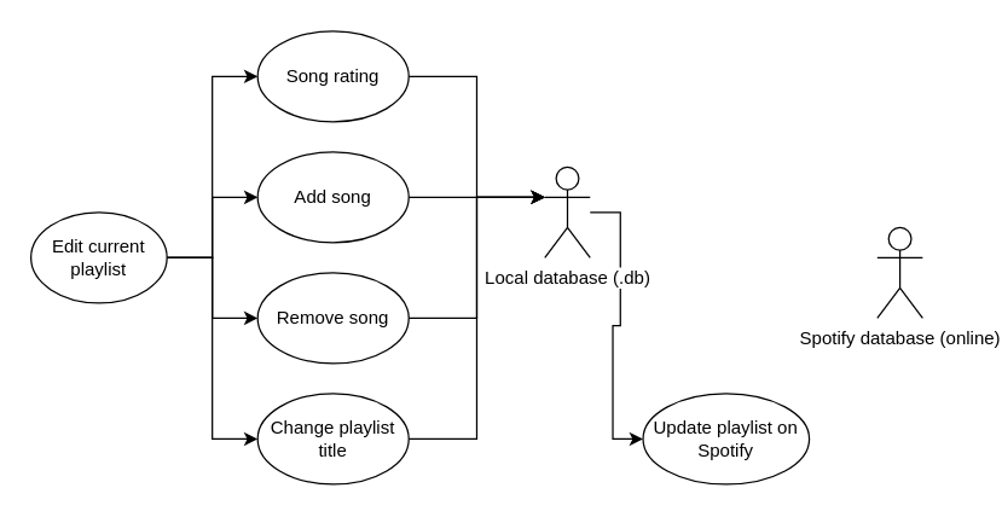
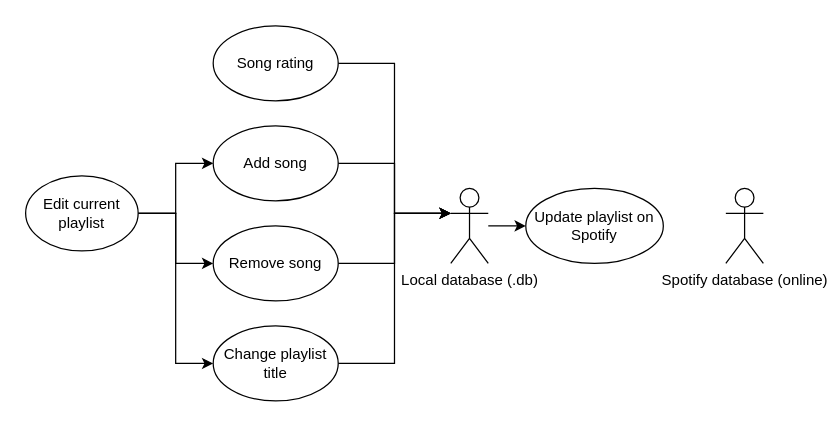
  <mxCell id="0" />
  <mxCell id="1" parent="0" />
  <mxCell id="2" style="edgeStyle=orthogonalEdgeStyle;rounded=0;orthogonalLoop=1;jettySize=auto;html=1;entryX=0;entryY=0.5;entryDx=0;entryDy=0;" edge="1" parent="1" source="6" target="10"><mxGeometry relative="1" as="geometry" /></mxCell>
  <mxCell id="3" style="edgeStyle=orthogonalEdgeStyle;rounded=0;orthogonalLoop=1;jettySize=auto;html=1;entryX=0;entryY=0.5;entryDx=0;entryDy=0;" edge="1" parent="1" source="6" target="12"><mxGeometry relative="1" as="geometry" /></mxCell>
  <mxCell id="4" style="edgeStyle=orthogonalEdgeStyle;rounded=0;orthogonalLoop=1;jettySize=auto;html=1;entryX=0;entryY=0.5;entryDx=0;entryDy=0;" edge="1" parent="1" source="6" target="14"><mxGeometry relative="1" as="geometry" /></mxCell>
- <mxCell id="5" style="edgeStyle=orthogonalEdgeStyle;rounded=0;orthogonalLoop=1;jettySize=auto;html=1;entryX=0;entryY=0.5;entryDx=0;entryDy=0;" edge="1" parent="1" source="6" target="8"><mxGeometry relative="1" as="geometry" /></mxCell>
  <mxCell id="6" value="Edit current playlist" style="ellipse;whiteSpace=wrap;html=1;" vertex="1" parent="1"><mxGeometry x="20" y="140" width="90" height="60" as="geometry" /></mxCell>
  <mxCell id="7" style="edgeStyle=orthogonalEdgeStyle;rounded=0;orthogonalLoop=1;jettySize=auto;html=1;entryX=0;entryY=0.333;entryDx=0;entryDy=0;entryPerimeter=0;" edge="1" parent="1" source="8" target="18"><mxGeometry relative="1" as="geometry" /></mxCell>
  <mxCell id="8" value="Song rating" style="ellipse;whiteSpace=wrap;html=1;" vertex="1" parent="1"><mxGeometry x="170" y="20" width="100" height="60" as="geometry" /></mxCell>
  <mxCell id="9" style="edgeStyle=orthogonalEdgeStyle;rounded=0;orthogonalLoop=1;jettySize=auto;html=1;exitX=1;exitY=0.5;exitDx=0;exitDy=0;entryX=0;entryY=0.333;entryDx=0;entryDy=0;entryPerimeter=0;" edge="1" parent="1" source="10" target="18"><mxGeometry relative="1" as="geometry" /></mxCell>
  <mxCell id="10" value="Add song" style="ellipse;whiteSpace=wrap;html=1;" vertex="1" parent="1"><mxGeometry x="170" y="100" width="100" height="60" as="geometry" /></mxCell>
  <mxCell id="11" style="edgeStyle=orthogonalEdgeStyle;rounded=0;orthogonalLoop=1;jettySize=auto;html=1;entryX=0;entryY=0.333;entryDx=0;entryDy=0;entryPerimeter=0;" edge="1" parent="1" source="12" target="18"><mxGeometry relative="1" as="geometry" /></mxCell>
  <mxCell id="12" value="Remove song" style="ellipse;whiteSpace=wrap;html=1;" vertex="1" parent="1"><mxGeometry x="170" y="180" width="100" height="60" as="geometry" /></mxCell>
  <mxCell id="13" style="edgeStyle=orthogonalEdgeStyle;rounded=0;orthogonalLoop=1;jettySize=auto;html=1;entryX=0;entryY=0.333;entryDx=0;entryDy=0;entryPerimeter=0;" edge="1" parent="1" source="14" target="18"><mxGeometry relative="1" as="geometry" /></mxCell>
  <mxCell id="14" value="Change playlist title" style="ellipse;whiteSpace=wrap;html=1;" vertex="1" parent="1"><mxGeometry x="170" y="260" width="100" height="60" as="geometry" /></mxCell>
- <mxCell id="15" value="Update playlist on Spotify" style="ellipse;whiteSpace=wrap;html=1;" vertex="1" parent="1"><mxGeometry x="425" y="260" width="110" height="60" as="geometry" /></mxCell>
+ <mxCell id="15" value="Update playlist on Spotify" style="ellipse;whiteSpace=wrap;html=1;" vertex="1" parent="1"><mxGeometry x="420" y="150" width="110" height="60" as="geometry" /></mxCell>
  <mxCell id="16" value="Spotify database (online)" style="shape=umlActor;verticalLabelPosition=bottom;labelBackgroundColor=#ffffff;verticalAlign=top;html=1;outlineConnect=0;" vertex="1" parent="1"><mxGeometry x="580" y="150" width="30" height="60" as="geometry" /></mxCell>
  <mxCell id="17" style="edgeStyle=orthogonalEdgeStyle;rounded=0;orthogonalLoop=1;jettySize=auto;html=1;entryX=0;entryY=0.5;entryDx=0;entryDy=0;" edge="1" parent="1" source="18" target="15"><mxGeometry relative="1" as="geometry" /></mxCell>
- <mxCell id="18" value="Local database (.db)" style="shape=umlActor;verticalLabelPosition=bottom;labelBackgroundColor=#ffffff;verticalAlign=top;html=1;outlineConnect=0;" vertex="1" parent="1"><mxGeometry x="360" y="110" width="30" height="60" as="geometry" /></mxCell>
+ <mxCell id="18" value="Local database (.db)" style="shape=umlActor;verticalLabelPosition=bottom;labelBackgroundColor=#ffffff;verticalAlign=top;html=1;outlineConnect=0;" vertex="1" parent="1"><mxGeometry x="360" y="150" width="30" height="60" as="geometry" /></mxCell>
